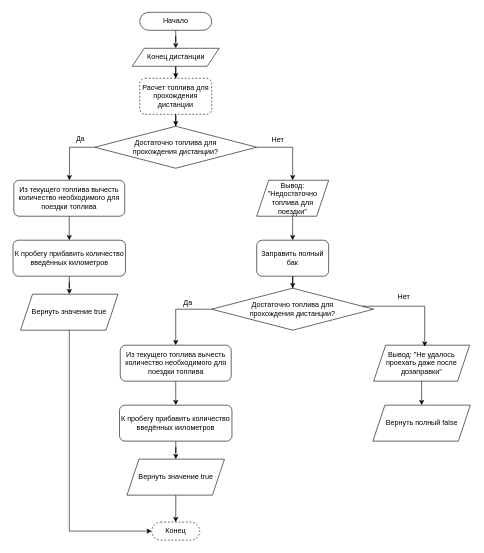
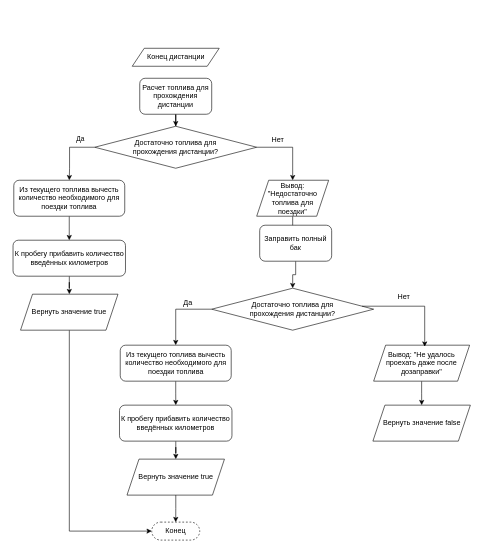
  <mxCell id="0" />
  <mxCell id="1" parent="0" />
- <mxCell id="2" value="Начало" style="whiteSpace=wrap;html=1;rounded=1;arcSize=50;align=center;verticalAlign=middle;strokeWidth=1;autosize=1;spacing=4;treeFolding=1;treeMoving=1;newEdgeStyle={&quot;edgeStyle&quot;:&quot;entityRelationEdgeStyle&quot;,&quot;startArrow&quot;:&quot;none&quot;,&quot;endArrow&quot;:&quot;none&quot;,&quot;segment&quot;:10,&quot;curved&quot;:1,&quot;sourcePerimeterSpacing&quot;:0,&quot;targetPerimeterSpacing&quot;:0};" parent="1" vertex="1"><mxGeometry x="232" y="20" width="120" height="30" as="geometry" /></mxCell>
- <mxCell id="3" style="edgeStyle=orthogonalEdgeStyle;rounded=0;orthogonalLoop=1;jettySize=auto;html=1;" parent="1" source="2" target="5" edge="1"><mxGeometry relative="1" as="geometry" /></mxCell>
- <mxCell id="4" style="edgeStyle=orthogonalEdgeStyle;rounded=0;orthogonalLoop=1;jettySize=auto;html=1;" parent="1" source="5" target="7" edge="1"><mxGeometry relative="1" as="geometry" /></mxCell>
  <mxCell id="5" value="Конец дистанции" style="shape=parallelogram;perimeter=parallelogramPerimeter;whiteSpace=wrap;html=1;fixedSize=1;" parent="1" vertex="1"><mxGeometry x="219.5" y="80" width="145" height="30" as="geometry" /></mxCell>
  <mxCell id="6" style="edgeStyle=orthogonalEdgeStyle;rounded=0;orthogonalLoop=1;jettySize=auto;html=1;" parent="1" source="7" target="11" edge="1"><mxGeometry relative="1" as="geometry" /></mxCell>
- <mxCell id="7" value="Расчет топлива для прохождения дистанции" style="rounded=1;whiteSpace=wrap;html=1;dashed=1;" parent="1" vertex="1"><mxGeometry x="232" y="130" width="120" height="60" as="geometry" /></mxCell>
+ <mxCell id="7" value="Расчет топлива для прохождения дистанции" style="rounded=1;whiteSpace=wrap;html=1;" parent="1" vertex="1"><mxGeometry x="232" y="130" width="120" height="60" as="geometry" /></mxCell>
  <mxCell id="8" style="edgeStyle=orthogonalEdgeStyle;rounded=0;orthogonalLoop=1;jettySize=auto;html=1;exitX=1;exitY=0.5;exitDx=0;exitDy=0;entryX=0.5;entryY=0;entryDx=0;entryDy=0;" parent="1" source="11" target="13" edge="1"><mxGeometry relative="1" as="geometry" /></mxCell>
  <mxCell id="9" style="edgeStyle=orthogonalEdgeStyle;rounded=0;orthogonalLoop=1;jettySize=auto;html=1;entryX=0.5;entryY=0;entryDx=0;entryDy=0;" parent="1" source="11" target="17" edge="1"><mxGeometry relative="1" as="geometry"><Array as="points"><mxPoint x="115" y="245" /><mxPoint x="115" y="280" /></Array></mxGeometry></mxCell>
  <mxCell id="10" value="Да" style="edgeLabel;html=1;align=center;verticalAlign=middle;resizable=0;points=[];" vertex="1" connectable="0" parent="9"><mxGeometry x="-0.402" y="-4" relative="1" as="geometry"><mxPoint x="4" y="-11" as="offset" /></mxGeometry></mxCell>
  <mxCell id="11" value="Достаточно топлива для &lt;br&gt;прохождения дистанции?" style="rhombus;whiteSpace=wrap;html=1;" parent="1" vertex="1"><mxGeometry x="157" y="210" width="270" height="70" as="geometry" /></mxCell>
  <mxCell id="12" value="" style="edgeStyle=orthogonalEdgeStyle;rounded=0;orthogonalLoop=1;jettySize=auto;html=1;" parent="1" source="13" target="23" edge="1"><mxGeometry relative="1" as="geometry" /></mxCell>
  <mxCell id="13" value="Вывод: &quot;Недостаточно топлива для поездки&quot;" style="shape=parallelogram;perimeter=parallelogramPerimeter;whiteSpace=wrap;html=1;fixedSize=1;" parent="1" vertex="1"><mxGeometry x="427" y="300" width="120" height="60" as="geometry" /></mxCell>
  <mxCell id="14" style="edgeStyle=orthogonalEdgeStyle;rounded=0;orthogonalLoop=1;jettySize=auto;html=1;exitX=0;exitY=0.5;exitDx=0;exitDy=0;" parent="1" source="15" target="25" edge="1"><mxGeometry relative="1" as="geometry" /></mxCell>
  <mxCell id="15" value="Достаточно топлива для &lt;br&gt;прохождения дистанции?" style="rhombus;whiteSpace=wrap;html=1;" parent="1" vertex="1"><mxGeometry x="352" y="480" width="270" height="70" as="geometry" /></mxCell>
  <mxCell id="16" style="edgeStyle=orthogonalEdgeStyle;rounded=0;orthogonalLoop=1;jettySize=auto;html=1;entryX=0.5;entryY=0;entryDx=0;entryDy=0;" parent="1" source="17" target="19" edge="1"><mxGeometry relative="1" as="geometry" /></mxCell>
  <mxCell id="17" value="Из текущего топлива вычесть количество необходимого для поездки топлива" style="rounded=1;whiteSpace=wrap;html=1;" parent="1" vertex="1"><mxGeometry x="22" y="300" width="185" height="60" as="geometry" /></mxCell>
  <mxCell id="18" value="" style="edgeStyle=orthogonalEdgeStyle;rounded=0;orthogonalLoop=1;jettySize=auto;html=1;" parent="1" source="19" target="21" edge="1"><mxGeometry relative="1" as="geometry" /></mxCell>
  <mxCell id="19" value="К пробегу прибавить количество введённых километров" style="rounded=1;whiteSpace=wrap;html=1;" parent="1" vertex="1"><mxGeometry x="20.75" y="400" width="187.5" height="60" as="geometry" /></mxCell>
  <mxCell id="20" style="edgeStyle=orthogonalEdgeStyle;rounded=0;orthogonalLoop=1;jettySize=auto;html=1;entryX=0;entryY=0.5;entryDx=0;entryDy=0;" parent="1" source="21" target="33" edge="1"><mxGeometry relative="1" as="geometry"><Array as="points"><mxPoint x="115" y="885" /></Array></mxGeometry></mxCell>
  <mxCell id="21" value="Вернуть значение true" style="shape=parallelogram;perimeter=parallelogramPerimeter;whiteSpace=wrap;html=1;fixedSize=1;" parent="1" vertex="1"><mxGeometry x="33.25" y="490" width="162.5" height="60" as="geometry" /></mxCell>
  <mxCell id="22" value="" style="edgeStyle=orthogonalEdgeStyle;rounded=0;orthogonalLoop=1;jettySize=auto;html=1;" parent="1" source="23" target="15" edge="1"><mxGeometry relative="1" as="geometry" /></mxCell>
- <mxCell id="23" value="Заправить полный бак" style="rounded=1;whiteSpace=wrap;html=1;" parent="1" vertex="1"><mxGeometry x="427" y="400" width="120" height="60" as="geometry" /></mxCell>
+ <mxCell id="23" value="Заправить полный бак" style="rounded=1;whiteSpace=wrap;html=1;" parent="1" vertex="1"><mxGeometry x="432" y="375" width="120" height="60" as="geometry" /></mxCell>
  <mxCell id="24" value="" style="edgeStyle=orthogonalEdgeStyle;rounded=0;orthogonalLoop=1;jettySize=auto;html=1;" parent="1" source="25" target="27" edge="1"><mxGeometry relative="1" as="geometry" /></mxCell>
  <mxCell id="25" value="Из текущего топлива вычесть количество необходимого для поездки топлива" style="rounded=1;whiteSpace=wrap;html=1;" parent="1" vertex="1"><mxGeometry x="199.5" y="575" width="185" height="60" as="geometry" /></mxCell>
  <mxCell id="26" value="" style="edgeStyle=orthogonalEdgeStyle;rounded=0;orthogonalLoop=1;jettySize=auto;html=1;" parent="1" source="27" target="29" edge="1"><mxGeometry relative="1" as="geometry" /></mxCell>
  <mxCell id="27" value="К пробегу прибавить количество введённых километров" style="rounded=1;whiteSpace=wrap;html=1;" parent="1" vertex="1"><mxGeometry x="198.25" y="675" width="187.5" height="60" as="geometry" /></mxCell>
  <mxCell id="28" value="" style="edgeStyle=orthogonalEdgeStyle;rounded=0;orthogonalLoop=1;jettySize=auto;html=1;" parent="1" source="29" target="33" edge="1"><mxGeometry relative="1" as="geometry" /></mxCell>
  <mxCell id="29" value="Вернуть значение true" style="shape=parallelogram;perimeter=parallelogramPerimeter;whiteSpace=wrap;html=1;fixedSize=1;" parent="1" vertex="1"><mxGeometry x="210.75" y="765" width="162.5" height="60" as="geometry" /></mxCell>
  <mxCell id="30" value="" style="edgeStyle=orthogonalEdgeStyle;rounded=0;orthogonalLoop=1;jettySize=auto;html=1;" parent="1" source="31" target="32" edge="1"><mxGeometry relative="1" as="geometry" /></mxCell>
  <mxCell id="31" value="Вывод: &quot;Не удалось проехать даже после дозаправки&quot;" style="shape=parallelogram;perimeter=parallelogramPerimeter;whiteSpace=wrap;html=1;fixedSize=1;" parent="1" vertex="1"><mxGeometry x="622" y="575" width="160" height="60" as="geometry" /></mxCell>
- <mxCell id="32" value="Вернуть полный false" style="shape=parallelogram;perimeter=parallelogramPerimeter;whiteSpace=wrap;html=1;fixedSize=1;" parent="1" vertex="1"><mxGeometry x="620.75" y="675" width="162.5" height="60" as="geometry" /></mxCell>
+ <mxCell id="32" value="Вернуть значение false" style="shape=parallelogram;perimeter=parallelogramPerimeter;whiteSpace=wrap;html=1;fixedSize=1;" parent="1" vertex="1"><mxGeometry x="620.75" y="675" width="162.5" height="60" as="geometry" /></mxCell>
  <mxCell id="33" value="Конец" style="whiteSpace=wrap;html=1;rounded=1;arcSize=50;align=center;verticalAlign=middle;strokeWidth=1;autosize=1;spacing=4;treeFolding=1;treeMoving=1;newEdgeStyle={&quot;edgeStyle&quot;:&quot;entityRelationEdgeStyle&quot;,&quot;startArrow&quot;:&quot;none&quot;,&quot;endArrow&quot;:&quot;none&quot;,&quot;segment&quot;:10,&quot;curved&quot;:1,&quot;sourcePerimeterSpacing&quot;:0,&quot;targetPerimeterSpacing&quot;:0};dashed=1;" parent="1" vertex="1"><mxGeometry x="252" y="870" width="80" height="30" as="geometry" /></mxCell>
  <mxCell id="34" style="edgeStyle=orthogonalEdgeStyle;rounded=0;orthogonalLoop=1;jettySize=auto;html=1;entryX=0.532;entryY=0.041;entryDx=0;entryDy=0;entryPerimeter=0;" parent="1" source="15" target="31" edge="1"><mxGeometry relative="1" as="geometry"><Array as="points"><mxPoint x="707" y="510" /></Array></mxGeometry></mxCell>
  <mxCell id="35" value="Нет" style="text;html=1;align=center;verticalAlign=middle;resizable=0;points=[];autosize=1;strokeColor=none;fillColor=none;" vertex="1" parent="1"><mxGeometry x="442" y="218" width="40" height="30" as="geometry" /></mxCell>
  <mxCell id="36" value="Да" style="text;html=1;align=center;verticalAlign=middle;resizable=0;points=[];autosize=1;strokeColor=none;fillColor=none;" vertex="1" parent="1"><mxGeometry x="292" y="490" width="40" height="30" as="geometry" /></mxCell>
  <mxCell id="37" value="Нет" style="text;html=1;align=center;verticalAlign=middle;resizable=0;points=[];autosize=1;strokeColor=none;fillColor=none;" vertex="1" parent="1"><mxGeometry x="652" y="480" width="40" height="30" as="geometry" /></mxCell>
